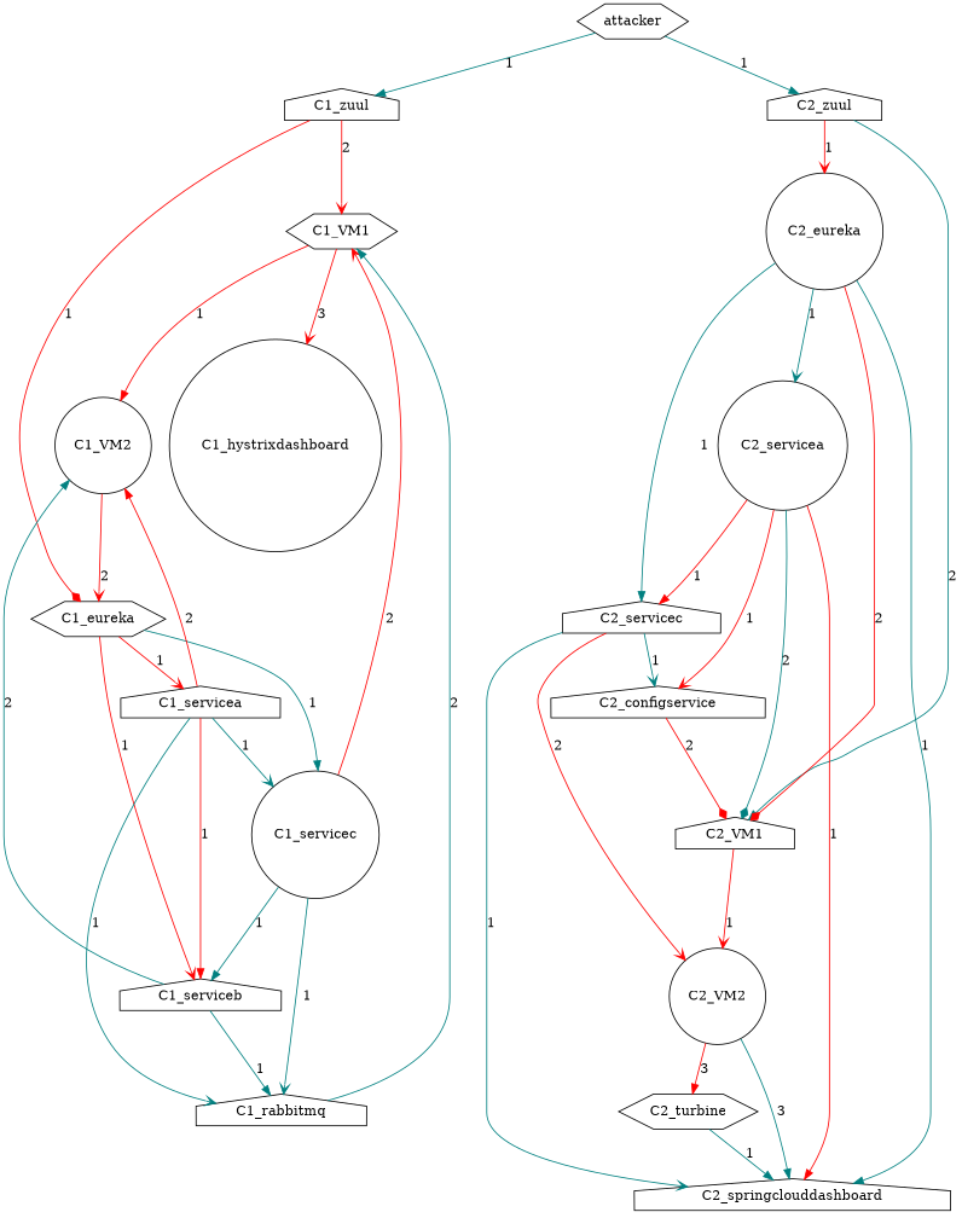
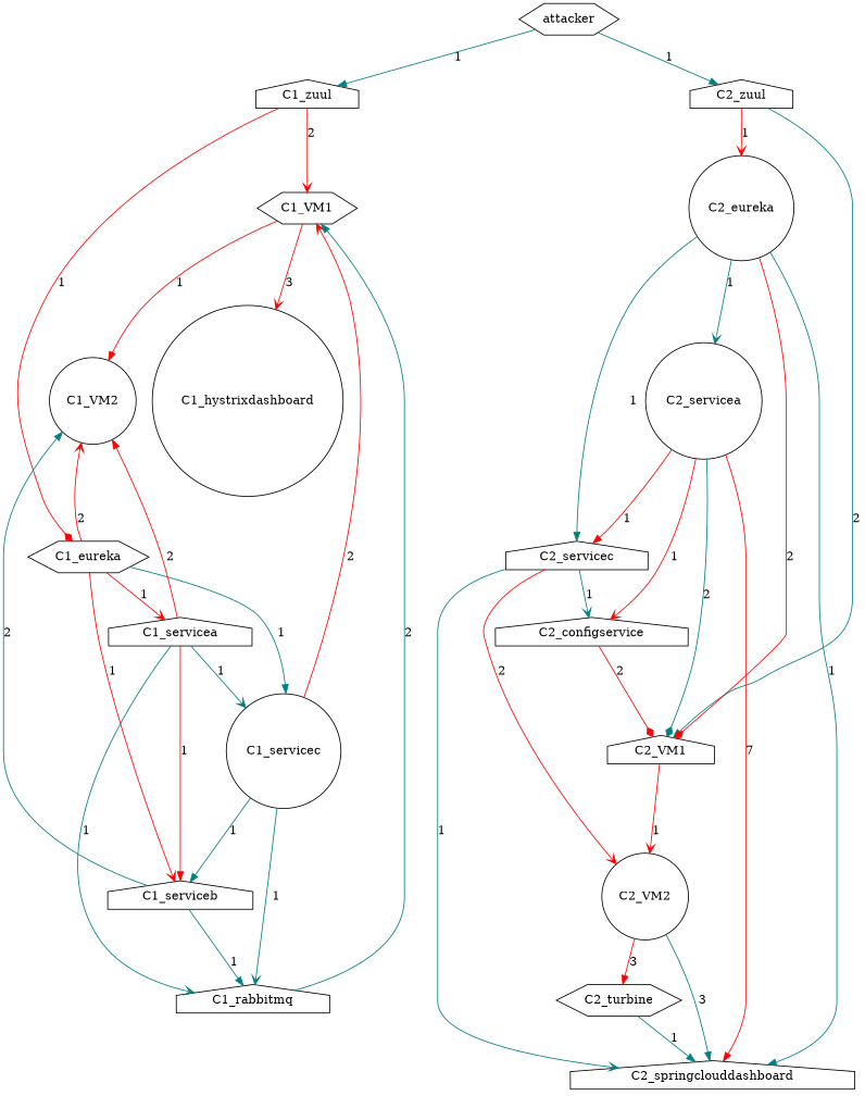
  digraph {
    node [shape=house]
    edge [arrowhead=normal color=teal]
    attacker [shape=hexagon]
    C1_zuul
    C2_zuul
    C1_VM1 [shape=hexagon]
    C1_eureka [shape=hexagon]
    C2_VM1
    C2_eureka [shape=circle]
    C1_VM2 [shape=circle]
    C1_hystrixdashboard [shape=circle]
    C1_servicec [shape=circle]
    C1_serviceb
    C1_servicea
    C2_VM2 [shape=circle]
    C2_servicec
    C2_springclouddashboard
    C2_servicea [shape=circle]
    C1_rabbitmq
    C2_configservice
    C2_turbine [shape=hexagon]
    attacker -> C1_zuul [label=1]
    attacker -> C2_zuul [label=1]
    C1_zuul -> C1_VM1 [arrowhead=vee color=red label=2]
    C1_zuul -> C1_eureka [arrowhead=diamond color=red label=1]
    C2_zuul -> C2_VM1 [label=2]
    C2_zuul -> C2_eureka [arrowhead=vee color=red label=1]
    C1_VM1 -> C1_VM2 [color=red label=1]
    C1_VM1 -> C1_hystrixdashboard [arrowhead=vee color=red label=3]
-   C1_VM2 -> C1_eureka [arrowhead=vee color=red label=2]
+   C1_eureka -> C1_VM2 [arrowhead=vee color=red label=2]
    C1_eureka -> C1_servicec [label=1]
    C1_eureka -> C1_serviceb [arrowhead=vee color=red label=1]
    C1_eureka -> C1_servicea [arrowhead=vee color=red label=1]
    C2_VM1 -> C2_VM2 [arrowhead=vee color=red label=1]
    C2_eureka -> C2_VM1 [arrowhead=diamond color=red label=2]
    C2_eureka -> C2_servicec [label=1]
    C2_eureka -> C2_springclouddashboard [label=1]
    C2_eureka -> C2_servicea [arrowhead=vee label=1]
    C1_servicec -> C1_VM1 [arrowhead=vee color=red label=2]
    C1_servicec -> C1_serviceb [label=1]
    C1_servicec -> C1_rabbitmq [arrowhead=vee label=1]
    C1_serviceb -> C1_VM2 [label=2]
    C1_serviceb -> C1_rabbitmq [label=1]
    C1_servicea -> C1_VM2 [color=red label=2]
    C1_servicea -> C1_servicec [arrowhead=vee label=1]
    C1_servicea -> C1_serviceb [color=red label=1]
    C1_servicea -> C1_rabbitmq [arrowhead=vee label=1]
    C2_VM2 -> C2_springclouddashboard [label=3]
    C2_VM2 -> C2_turbine [color=red label=3]
    C2_servicec -> C2_VM2 [arrowhead=vee color=red label=2]
    C2_servicec -> C2_springclouddashboard [arrowhead=vee label=1]
    C2_servicec -> C2_configservice [arrowhead=vee label=1]
    C2_servicea -> C2_VM1 [arrowhead=diamond label=2]
    C2_servicea -> C2_servicec [color=red label=1]
-   C2_servicea -> C2_springclouddashboard [color=red label=1]
+   C2_servicea -> C2_springclouddashboard [color=red label=7]
    C2_servicea -> C2_configservice [arrowhead=vee color=red label=1]
    C1_rabbitmq -> C1_VM1 [label=2]
    C2_configservice -> C2_VM1 [arrowhead=diamond color=red label=2]
    C2_turbine -> C2_springclouddashboard [label=1]
  }
